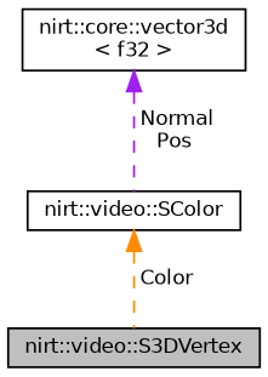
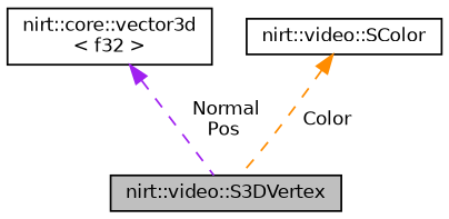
  digraph {
    node [color=black fillcolor=white fontname=Helvetica fontsize=10 shape=record style=filled]
    edge [dir=back fontname=Helvetica fontsize=10 labelfontname=Helvetica labelfontsize=10 style=dashed]
    n1 [fillcolor=grey75 fontcolor=black height=0.2 label="nirt::video::S3DVertex" width=0.4]
    n2 [height=0.2 label="nirt::core::vector3d\l\< f32 \>" width=0.4]
    n3 [height=0.2 label="nirt::video::SColor" width=0.4]
-   n2 -> n3 [color=purple label=" Normal\nPos"]
+   n2 -> n1 [color=purple label=" Normal\nPos"]
    n3 -> n1 [color=darkorange label=" Color"]
  }
